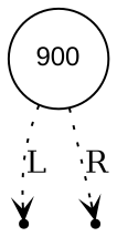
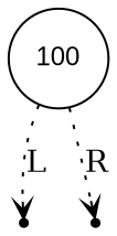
  digraph {
    node [fontname=Arial fontsize=12 shape=point]
    edge [arrowhead=vee arrowsize=0.8 style=dotted]
-   n1 [label=900 shape=circle]
+   n1 [label=100 shape=circle]
    n2 [label=NULL]
    n3 [label=NULL]
    n1 -> n2 [label=L]
    n1 -> n3 [label=R]
  }
